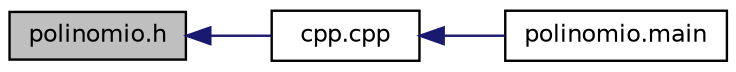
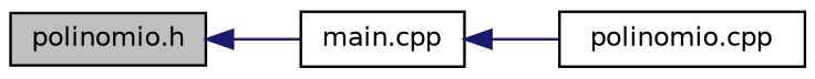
  digraph {
    rankdir=LR
    node [color=black fillcolor=white fontname=Helvetica fontsize=10 shape=record style=filled]
    edge [color=midnightblue dir=back fontname=Helvetica fontsize=10 labelfontname=Helvetica labelfontsize=10 style=solid]
    n1 [fillcolor=grey75 fontcolor=black height=0.2 label="polinomio.h" width=0.4]
-   n2 [height=0.2 label="cpp.cpp" width=0.4]
-   n3 [height=0.2 label="polinomio.main" width=0.4]
+   n2 [height=0.2 label="main.cpp" width=0.4]
+   n3 [height=0.2 label="polinomio.cpp" width=0.4]
    n1 -> n2
    n2 -> n3
  }
